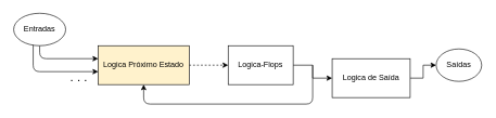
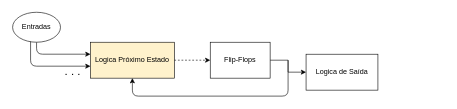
  <mxCell id="0" />
  <mxCell id="1" parent="0" />
  <mxCell id="2" style="edgeStyle=orthogonalEdgeStyle;rounded=0;orthogonalLoop=1;jettySize=auto;html=1;entryX=0;entryY=0.5;entryDx=0;entryDy=0;dashed=1;" edge="1" parent="1" source="3" target="8"><mxGeometry relative="1" as="geometry" /></mxCell>
  <mxCell id="3" value="Logica Próximo Estado" style="rounded=0;whiteSpace=wrap;html=1;fillColor=#fff2cc;" vertex="1" parent="1"><mxGeometry x="150" y="70" width="140" height="60" as="geometry" /></mxCell>
  <mxCell id="4" value="" style="endArrow=classic;html=1;" edge="1" parent="1" source="13"><mxGeometry width="50" height="50" relative="1" as="geometry"><mxPoint x="60" y="30" as="sourcePoint" /><mxPoint x="150" y="90" as="targetPoint" /><Array as="points"><mxPoint x="60" y="90" /></Array></mxGeometry></mxCell>
  <mxCell id="5" value="" style="endArrow=classic;html=1;" edge="1" parent="1"><mxGeometry width="50" height="50" relative="1" as="geometry"><mxPoint x="50" y="30" as="sourcePoint" /><mxPoint x="150" y="110" as="targetPoint" /><Array as="points"><mxPoint x="50" y="110" /></Array></mxGeometry></mxCell>
  <mxCell id="6" value="&lt;font style=&quot;font-size: 19px&quot;&gt;. . .&lt;/font&gt;" style="text;html=1;align=center;verticalAlign=middle;resizable=0;points=[];autosize=1;" vertex="1" parent="1"><mxGeometry x="100" y="110" width="40" height="20" as="geometry" /></mxCell>
  <mxCell id="7" style="edgeStyle=orthogonalEdgeStyle;rounded=0;orthogonalLoop=1;jettySize=auto;html=1;exitX=1;exitY=0.5;exitDx=0;exitDy=0;entryX=0;entryY=0.5;entryDx=0;entryDy=0;" edge="1" parent="1" source="8" target="10"><mxGeometry relative="1" as="geometry" /></mxCell>
- <mxCell id="8" value="Logica-Flops" style="rounded=0;whiteSpace=wrap;html=1;" vertex="1" parent="1"><mxGeometry x="350" y="70" width="100" height="60" as="geometry" /></mxCell>
- <mxCell id="9" style="edgeStyle=orthogonalEdgeStyle;rounded=0;orthogonalLoop=1;jettySize=auto;html=1;exitX=1;exitY=0.5;exitDx=0;exitDy=0;entryX=0;entryY=0.5;entryDx=0;entryDy=0;" edge="1" parent="1" source="10" target="11"><mxGeometry relative="1" as="geometry" /></mxCell>
+ <mxCell id="8" value="Flip-Flops" style="rounded=0;whiteSpace=wrap;html=1;" vertex="1" parent="1"><mxGeometry x="350" y="70" width="100" height="60" as="geometry" /></mxCell>
  <mxCell id="10" value="Logica de Saída" style="rounded=0;whiteSpace=wrap;html=1;" vertex="1" parent="1"><mxGeometry x="510" y="90" width="120" height="60" as="geometry" /></mxCell>
- <mxCell id="11" value="Saídas" style="ellipse;whiteSpace=wrap;html=1;" vertex="1" parent="1"><mxGeometry x="670" y="75" width="70" height="50" as="geometry" /></mxCell>
  <mxCell id="12" value="" style="endArrow=classic;html=1;entryX=0.5;entryY=1;entryDx=0;entryDy=0;" edge="1" parent="1" target="3"><mxGeometry width="50" height="50" relative="1" as="geometry"><mxPoint x="480" y="100" as="sourcePoint" /><mxPoint x="210" y="160" as="targetPoint" /><Array as="points"><mxPoint x="480" y="160" /><mxPoint x="220" y="160" /></Array></mxGeometry></mxCell>
  <mxCell id="13" value="Entradas" style="ellipse;whiteSpace=wrap;html=1;" vertex="1" parent="1"><mxGeometry x="20" y="20" width="80" height="50" as="geometry" /></mxCell>
